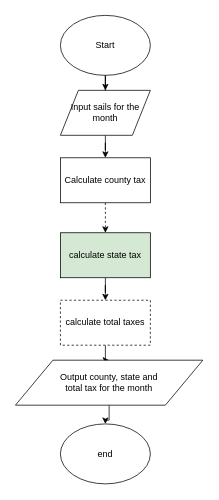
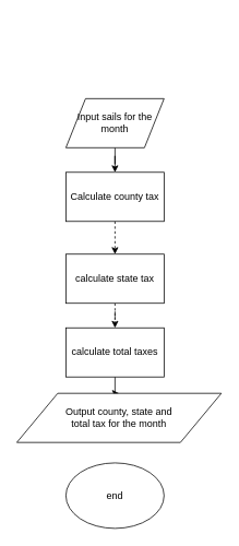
  <mxCell id="0" />
  <mxCell id="1" parent="0" />
- <mxCell id="2" style="edgeStyle=orthogonalEdgeStyle;rounded=0;orthogonalLoop=1;jettySize=auto;html=1;entryX=0.5;entryY=0;entryDx=0;entryDy=0;" edge="1" parent="1" source="3" target="7"><mxGeometry relative="1" as="geometry" /></mxCell>
- <mxCell id="3" value="calculate state tax" style="rounded=0;whiteSpace=wrap;html=1;fillColor=#d5e8d4;" vertex="1" parent="1"><mxGeometry x="80" y="310" width="120" height="60" as="geometry" /></mxCell>
+ <mxCell id="2" style="edgeStyle=orthogonalEdgeStyle;rounded=0;orthogonalLoop=1;jettySize=auto;html=1;entryX=0.5;entryY=0;entryDx=0;entryDy=0;dashed=1;" edge="1" parent="1" source="3" target="7"><mxGeometry relative="1" as="geometry" /></mxCell>
+ <mxCell id="3" value="calculate state tax" style="rounded=0;whiteSpace=wrap;html=1;" vertex="1" parent="1"><mxGeometry x="80" y="310" width="120" height="60" as="geometry" /></mxCell>
  <mxCell id="4" style="edgeStyle=orthogonalEdgeStyle;rounded=0;orthogonalLoop=1;jettySize=auto;html=1;entryX=0.5;entryY=0;entryDx=0;entryDy=0;dashed=1;" edge="1" parent="1" source="5" target="3"><mxGeometry relative="1" as="geometry" /></mxCell>
  <mxCell id="5" value="Calculate county tax" style="rounded=0;whiteSpace=wrap;html=1;" vertex="1" parent="1"><mxGeometry x="80" y="210" width="120" height="60" as="geometry" /></mxCell>
  <mxCell id="6" style="edgeStyle=orthogonalEdgeStyle;rounded=0;orthogonalLoop=1;jettySize=auto;html=1;entryX=0.5;entryY=0;entryDx=0;entryDy=0;" edge="1" parent="1" source="7" target="11"><mxGeometry relative="1" as="geometry" /></mxCell>
- <mxCell id="7" value="calculate total taxes" style="rounded=0;whiteSpace=wrap;html=1;dashed=1;" vertex="1" parent="1"><mxGeometry x="80" y="400" width="120" height="60" as="geometry" /></mxCell>
+ <mxCell id="7" value="calculate total taxes" style="rounded=0;whiteSpace=wrap;html=1;" vertex="1" parent="1"><mxGeometry x="80" y="400" width="120" height="60" as="geometry" /></mxCell>
  <mxCell id="8" style="edgeStyle=orthogonalEdgeStyle;rounded=0;orthogonalLoop=1;jettySize=auto;html=1;entryX=0.5;entryY=0;entryDx=0;entryDy=0;" edge="1" parent="1" source="9" target="5"><mxGeometry relative="1" as="geometry" /></mxCell>
  <mxCell id="9" value="Input sails for the month" style="shape=parallelogram;perimeter=parallelogramPerimeter;whiteSpace=wrap;html=1;" vertex="1" parent="1"><mxGeometry x="80" y="120" width="120" height="60" as="geometry" /></mxCell>
- <mxCell id="10" style="edgeStyle=orthogonalEdgeStyle;rounded=0;orthogonalLoop=1;jettySize=auto;html=1;entryX=0.5;entryY=0;entryDx=0;entryDy=0;" edge="1" parent="1" source="11" target="14"><mxGeometry relative="1" as="geometry" /></mxCell>
  <mxCell id="11" value="Output county, state and &lt;br&gt;total tax for the month" style="shape=parallelogram;perimeter=parallelogramPerimeter;whiteSpace=wrap;html=1;" vertex="1" parent="1"><mxGeometry x="20" y="480" width="250" height="60" as="geometry" /></mxCell>
- <mxCell id="12" style="edgeStyle=orthogonalEdgeStyle;rounded=0;orthogonalLoop=1;jettySize=auto;html=1;entryX=0.5;entryY=0;entryDx=0;entryDy=0;" edge="1" parent="1" source="13" target="9"><mxGeometry relative="1" as="geometry" /></mxCell>
- <mxCell id="13" value="Start" style="ellipse;whiteSpace=wrap;html=1;" vertex="1" parent="1"><mxGeometry x="80" width="120" height="80" as="geometry" y="20" /></mxCell>
  <mxCell id="14" value="end" style="ellipse;whiteSpace=wrap;html=1;" vertex="1" parent="1"><mxGeometry x="80" y="565" width="120" height="80" as="geometry" /></mxCell>
